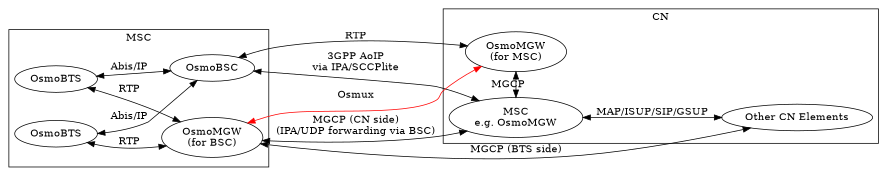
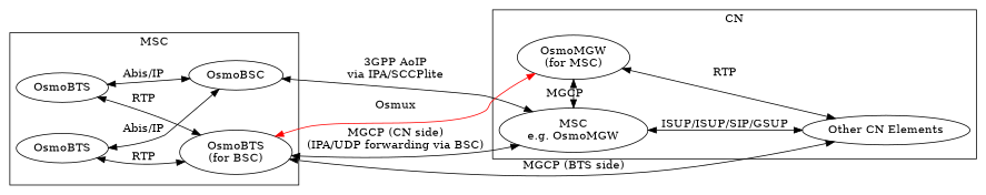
  digraph {
    rankdir=LR
    edge [dir=both]
    OsmoBSC
-   n2 [label="OsmoMGW\n(for BSC)"]
+   n2 [label="OsmoBTS\n(for BSC)"]
    n3 [label=OsmoBTS]
    n4 [label=OsmoBTS]
    n5 [label="OsmoMGW\n(for MSC)"]
    n6 [label="MSC\ne.g. OsmoMGW"]
    n7 [label="Other CN Elements"]
    subgraph cluster_1 {
      label=MSC
      n3
      n4
      subgraph sub_2 {
        label=RAN
        rank=same
        OsmoBSC
        n2
      }
    }
    subgraph cluster_3 {
      label=CN
      n7
      subgraph sub_4 {
        label=CN
        rank=same
        n5
        n6
      }
    }
    OsmoBSC -> n6 [label="3GPP AoIP\nvia IPA/SCCPlite"]
    n2 -> n5 [color=red label=Osmux]
    n2 -> n6 [label="MGCP (CN side)\n(IPA/UDP forwarding via BSC)"]
    n3 -> OsmoBSC [label="Abis/IP"]
    n3 -> n2 [label=RTP]
    n4 -> OsmoBSC [label="Abis/IP"]
    n4 -> n2 [label=RTP]
-   n5 -> OsmoBSC [label=RTP]
+   n5 -> n7 [label=RTP]
    n6 -> n5 [label=MGCP]
-   n6 -> n7 [label="MAP/ISUP/SIP/GSUP"]
+   n6 -> n7 [label="ISUP/ISUP/SIP/GSUP"]
    n7 -> n2 [label="MGCP (BTS side)"]
  }
